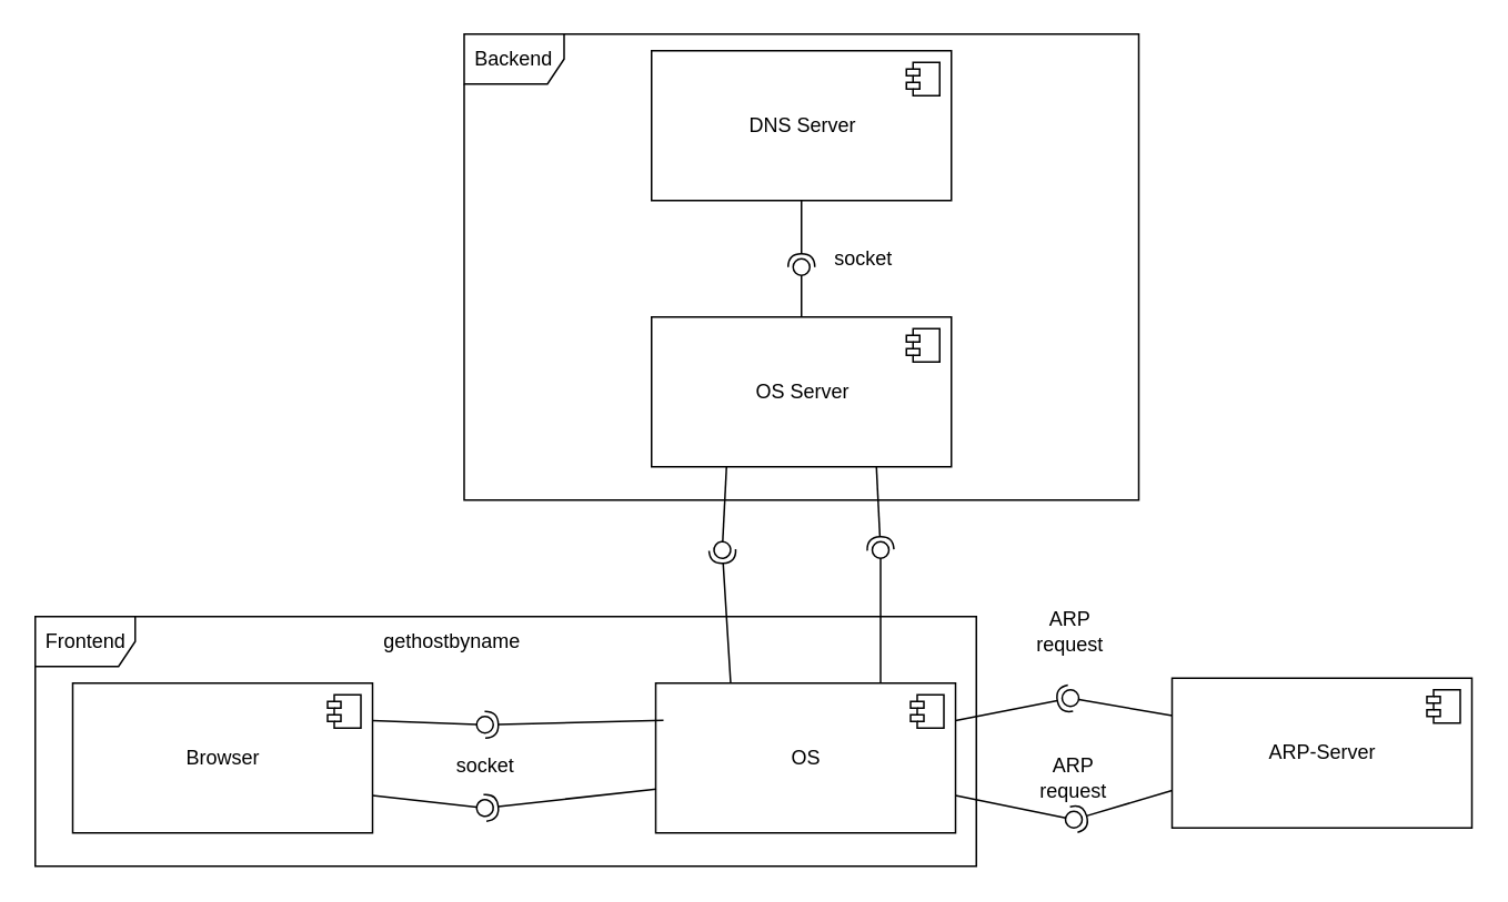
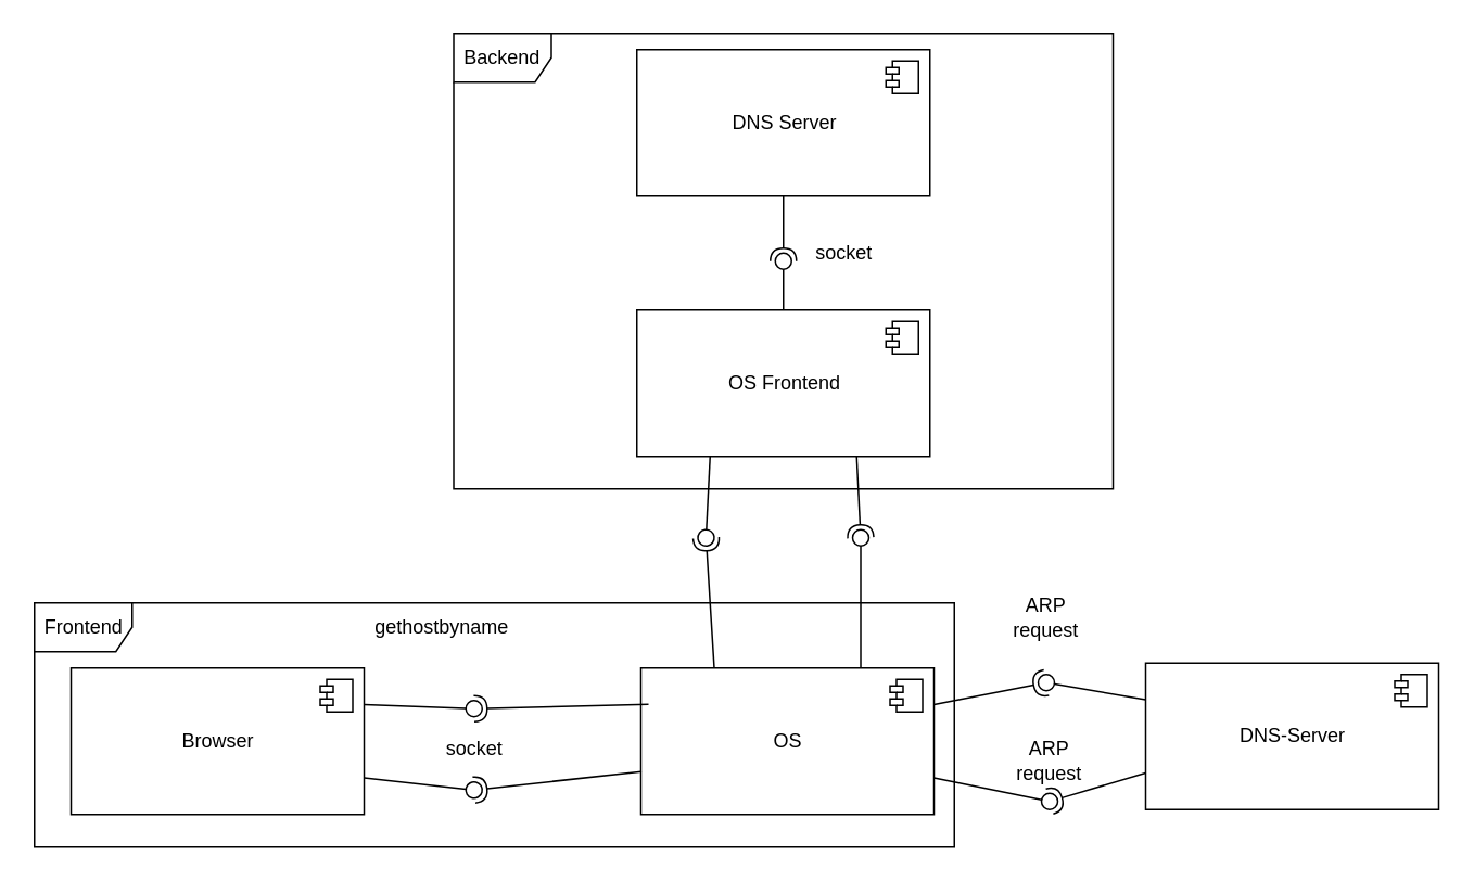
  <mxCell id="0" />
  <mxCell id="1" parent="0" />
- <mxCell id="2" value="ARP-Server" style="html=1;" vertex="1" parent="1"><mxGeometry x="703" y="407" width="180" height="90" as="geometry" /></mxCell>
+ <mxCell id="2" value="DNS-Server" style="html=1;" vertex="1" parent="1"><mxGeometry x="703" y="407" width="180" height="90" as="geometry" /></mxCell>
  <mxCell id="3" value="" style="shape=component;jettyWidth=8;jettyHeight=4;" vertex="1" parent="2"><mxGeometry x="1" width="20" height="20" relative="1" as="geometry"><mxPoint x="-27" y="7" as="offset" /></mxGeometry></mxCell>
  <mxCell id="4" value="Frontend" style="shape=umlFrame;whiteSpace=wrap;html=1;" vertex="1" parent="1"><mxGeometry x="20.5" y="370" width="565" height="150" as="geometry" /></mxCell>
  <mxCell id="5" value="OS" style="html=1;" vertex="1" parent="1"><mxGeometry x="393" y="410" width="180" height="90" as="geometry" /></mxCell>
  <mxCell id="6" value="" style="shape=component;jettyWidth=8;jettyHeight=4;" vertex="1" parent="5"><mxGeometry x="1" width="20" height="20" relative="1" as="geometry"><mxPoint x="-27" y="7" as="offset" /></mxGeometry></mxCell>
  <mxCell id="7" value="Browser" style="html=1;" vertex="1" parent="1"><mxGeometry x="43" y="410" width="180" height="90" as="geometry" /></mxCell>
  <mxCell id="8" value="" style="shape=component;jettyWidth=8;jettyHeight=4;" vertex="1" parent="7"><mxGeometry x="1" width="20" height="20" relative="1" as="geometry"><mxPoint x="-27" y="7" as="offset" /></mxGeometry></mxCell>
  <mxCell id="9" value="" style="rounded=0;orthogonalLoop=1;jettySize=auto;html=1;endArrow=none;endFill=0;exitX=1;exitY=0.25;exitDx=0;exitDy=0;" edge="1" parent="1" source="7" target="11"><mxGeometry relative="1" as="geometry"><mxPoint x="393" y="435" as="sourcePoint" /></mxGeometry></mxCell>
  <mxCell id="10" value="" style="rounded=0;orthogonalLoop=1;jettySize=auto;html=1;endArrow=halfCircle;endFill=0;entryX=0.5;entryY=0.5;entryDx=0;entryDy=0;endSize=6;strokeWidth=1;exitX=0.026;exitY=0.248;exitDx=0;exitDy=0;exitPerimeter=0;" edge="1" parent="1" source="5" target="11"><mxGeometry relative="1" as="geometry"><mxPoint x="310.5" y="435" as="sourcePoint" /><Array as="points" /></mxGeometry></mxCell>
  <mxCell id="11" value="" style="ellipse;whiteSpace=wrap;html=1;fontFamily=Helvetica;fontSize=12;fontColor=#000000;align=center;strokeColor=#000000;fillColor=#ffffff;points=[];aspect=fixed;resizable=0;" vertex="1" parent="1"><mxGeometry x="285.5" y="430" width="10" height="10" as="geometry" /></mxCell>
  <mxCell id="12" value="" style="rounded=0;orthogonalLoop=1;jettySize=auto;html=1;endArrow=none;endFill=0;exitX=1;exitY=0.75;exitDx=0;exitDy=0;" edge="1" parent="1" source="7" target="14"><mxGeometry relative="1" as="geometry"><mxPoint x="270.5" y="475" as="sourcePoint" /></mxGeometry></mxCell>
  <mxCell id="13" value="" style="rounded=0;orthogonalLoop=1;jettySize=auto;html=1;endArrow=halfCircle;endFill=0;entryX=0.5;entryY=0.5;entryDx=0;entryDy=0;endSize=6;strokeWidth=1;exitX=0.002;exitY=0.707;exitDx=0;exitDy=0;exitPerimeter=0;" edge="1" parent="1" source="5" target="14"><mxGeometry relative="1" as="geometry"><mxPoint x="223" y="475" as="sourcePoint" /><Array as="points" /></mxGeometry></mxCell>
  <mxCell id="14" value="" style="ellipse;whiteSpace=wrap;html=1;fontFamily=Helvetica;fontSize=12;fontColor=#000000;align=center;strokeColor=#000000;fillColor=#ffffff;points=[];aspect=fixed;resizable=0;rotation=105;" vertex="1" parent="1"><mxGeometry x="285.5" y="480" width="10" height="10" as="geometry" /></mxCell>
  <mxCell id="15" value="gethostbyname" style="text;html=1;strokeColor=none;fillColor=none;align=center;verticalAlign=middle;whiteSpace=wrap;rounded=0;" vertex="1" parent="1"><mxGeometry x="250.5" y="375" width="40" height="20" as="geometry" /></mxCell>
  <mxCell id="16" value="socket" style="text;html=1;strokeColor=none;fillColor=none;align=center;verticalAlign=middle;whiteSpace=wrap;rounded=0;" vertex="1" parent="1"><mxGeometry x="270.5" y="450" width="40" height="20" as="geometry" /></mxCell>
  <mxCell id="17" value="" style="rounded=0;orthogonalLoop=1;jettySize=auto;html=1;endArrow=none;endFill=0;exitX=1;exitY=0.75;exitDx=0;exitDy=0;" edge="1" parent="1" target="19" source="5"><mxGeometry relative="1" as="geometry"><mxPoint x="613" y="492.5" as="sourcePoint" /></mxGeometry></mxCell>
  <mxCell id="18" value="" style="rounded=0;orthogonalLoop=1;jettySize=auto;html=1;endArrow=halfCircle;endFill=0;entryX=0.5;entryY=0.5;entryDx=0;entryDy=0;endSize=6;strokeWidth=1;exitX=0;exitY=0.75;exitDx=0;exitDy=0;" edge="1" parent="1" target="19" source="2"><mxGeometry relative="1" as="geometry"><mxPoint x="743" y="492.5" as="sourcePoint" /></mxGeometry></mxCell>
  <mxCell id="19" value="" style="ellipse;whiteSpace=wrap;html=1;fontFamily=Helvetica;fontSize=12;fontColor=#000000;align=center;strokeColor=#000000;fillColor=#ffffff;points=[];aspect=fixed;resizable=0;" vertex="1" parent="1"><mxGeometry x="639" y="487" width="10" height="10" as="geometry" /></mxCell>
  <mxCell id="20" value="" style="rounded=0;orthogonalLoop=1;jettySize=auto;html=1;endArrow=none;endFill=0;exitX=0;exitY=0.25;exitDx=0;exitDy=0;" edge="1" parent="1" target="22" source="2"><mxGeometry relative="1" as="geometry"><mxPoint x="743" y="402.5" as="sourcePoint" /></mxGeometry></mxCell>
  <mxCell id="21" value="" style="rounded=0;orthogonalLoop=1;jettySize=auto;html=1;endArrow=halfCircle;endFill=0;entryX=0.5;entryY=0.5;entryDx=0;entryDy=0;endSize=6;strokeWidth=1;exitX=1;exitY=0.25;exitDx=0;exitDy=0;" edge="1" parent="1" target="22" source="5"><mxGeometry relative="1" as="geometry"><mxPoint x="613" y="402.5" as="sourcePoint" /></mxGeometry></mxCell>
  <mxCell id="22" value="" style="ellipse;whiteSpace=wrap;html=1;fontFamily=Helvetica;fontSize=12;fontColor=#000000;align=center;strokeColor=#000000;fillColor=#ffffff;points=[];aspect=fixed;resizable=0;" vertex="1" parent="1"><mxGeometry x="637" y="414" width="10" height="10" as="geometry" /></mxCell>
  <mxCell id="23" value="ARP request" style="text;html=1;strokeColor=none;fillColor=none;align=center;verticalAlign=middle;whiteSpace=wrap;rounded=0;" vertex="1" parent="1"><mxGeometry x="624" y="457" width="40" height="20" as="geometry" /></mxCell>
  <mxCell id="24" value="ARP request" style="text;html=1;strokeColor=none;fillColor=none;align=center;verticalAlign=middle;whiteSpace=wrap;rounded=0;" vertex="1" parent="1"><mxGeometry x="622" y="369" width="40" height="20" as="geometry" /></mxCell>
  <mxCell id="25" value="Backend" style="shape=umlFrame;whiteSpace=wrap;html=1;" vertex="1" parent="1"><mxGeometry x="278" y="20" width="405" height="280" as="geometry" /></mxCell>
- <mxCell id="26" value="OS Server" style="html=1;" vertex="1" parent="1"><mxGeometry x="390.5" y="190" width="180" height="90" as="geometry" /></mxCell>
+ <mxCell id="26" value="OS Frontend" style="html=1;" vertex="1" parent="1"><mxGeometry x="390.5" y="190" width="180" height="90" as="geometry" /></mxCell>
  <mxCell id="27" value="" style="shape=component;jettyWidth=8;jettyHeight=4;" vertex="1" parent="26"><mxGeometry x="1" width="20" height="20" relative="1" as="geometry"><mxPoint x="-27" y="7" as="offset" /></mxGeometry></mxCell>
  <mxCell id="28" value="DNS Server" style="html=1;" vertex="1" parent="1"><mxGeometry x="390.5" y="30" width="180" height="90" as="geometry" /></mxCell>
  <mxCell id="29" value="" style="shape=component;jettyWidth=8;jettyHeight=4;" vertex="1" parent="28"><mxGeometry x="1" width="20" height="20" relative="1" as="geometry"><mxPoint x="-27" y="7" as="offset" /></mxGeometry></mxCell>
  <mxCell id="30" value="" style="rounded=0;orthogonalLoop=1;jettySize=auto;html=1;endArrow=none;endFill=0;exitX=0.5;exitY=0;exitDx=0;exitDy=0;" edge="1" parent="1" source="26" target="32"><mxGeometry relative="1" as="geometry"><mxPoint x="85.5" y="45" as="sourcePoint" /></mxGeometry></mxCell>
  <mxCell id="31" value="" style="rounded=0;orthogonalLoop=1;jettySize=auto;html=1;endArrow=halfCircle;endFill=0;entryX=0.5;entryY=0.5;entryDx=0;entryDy=0;endSize=6;strokeWidth=1;exitX=0.5;exitY=1;exitDx=0;exitDy=0;" edge="1" parent="1" source="28" target="32"><mxGeometry relative="1" as="geometry"><mxPoint x="125.5" y="45" as="sourcePoint" /></mxGeometry></mxCell>
  <mxCell id="32" value="" style="ellipse;whiteSpace=wrap;html=1;fontFamily=Helvetica;fontSize=12;fontColor=#000000;align=center;strokeColor=#000000;fillColor=#ffffff;points=[];aspect=fixed;resizable=0;" vertex="1" parent="1"><mxGeometry x="475.5" y="155" width="10" height="10" as="geometry" /></mxCell>
  <mxCell id="33" value="socket" style="text;html=1;strokeColor=none;fillColor=none;align=center;verticalAlign=middle;whiteSpace=wrap;rounded=0;" vertex="1" parent="1"><mxGeometry x="498" y="145" width="40" height="20" as="geometry" /></mxCell>
  <mxCell id="34" value="" style="rounded=0;orthogonalLoop=1;jettySize=auto;html=1;endArrow=none;endFill=0;exitX=0.25;exitY=1;exitDx=0;exitDy=0;" edge="1" parent="1" target="36" source="26"><mxGeometry relative="1" as="geometry"><mxPoint x="418" y="210" as="sourcePoint" /></mxGeometry></mxCell>
  <mxCell id="35" value="" style="rounded=0;orthogonalLoop=1;jettySize=auto;html=1;endArrow=halfCircle;endFill=0;entryX=0.5;entryY=0.5;entryDx=0;entryDy=0;endSize=6;strokeWidth=1;exitX=0.25;exitY=0;exitDx=0;exitDy=0;" edge="1" parent="1" target="36" source="5"><mxGeometry relative="1" as="geometry"><mxPoint x="433" y="340" as="sourcePoint" /></mxGeometry></mxCell>
  <mxCell id="36" value="" style="ellipse;whiteSpace=wrap;html=1;fontFamily=Helvetica;fontSize=12;fontColor=#000000;align=center;strokeColor=#000000;fillColor=#ffffff;points=[];aspect=fixed;resizable=0;direction=south;rotation=-98;" vertex="1" parent="1"><mxGeometry x="428" y="325" width="10" height="10" as="geometry" /></mxCell>
  <mxCell id="37" value="" style="rounded=0;orthogonalLoop=1;jettySize=auto;html=1;endArrow=none;endFill=0;exitX=0.75;exitY=0;exitDx=0;exitDy=0;" edge="1" parent="1" target="39" source="5"><mxGeometry relative="1" as="geometry"><mxPoint x="520" y="340" as="sourcePoint" /></mxGeometry></mxCell>
  <mxCell id="38" value="" style="rounded=0;orthogonalLoop=1;jettySize=auto;html=1;endArrow=halfCircle;endFill=0;entryX=0.5;entryY=0.5;entryDx=0;entryDy=0;endSize=6;strokeWidth=1;exitX=0.75;exitY=1;exitDx=0;exitDy=0;" edge="1" parent="1" target="39" source="26"><mxGeometry relative="1" as="geometry"><mxPoint x="518" y="220" as="sourcePoint" /></mxGeometry></mxCell>
  <mxCell id="39" value="" style="ellipse;whiteSpace=wrap;html=1;fontFamily=Helvetica;fontSize=12;fontColor=#000000;align=center;strokeColor=#000000;fillColor=#ffffff;points=[];aspect=fixed;resizable=0;" vertex="1" parent="1"><mxGeometry x="523" y="325" width="10" height="10" as="geometry" /></mxCell>
